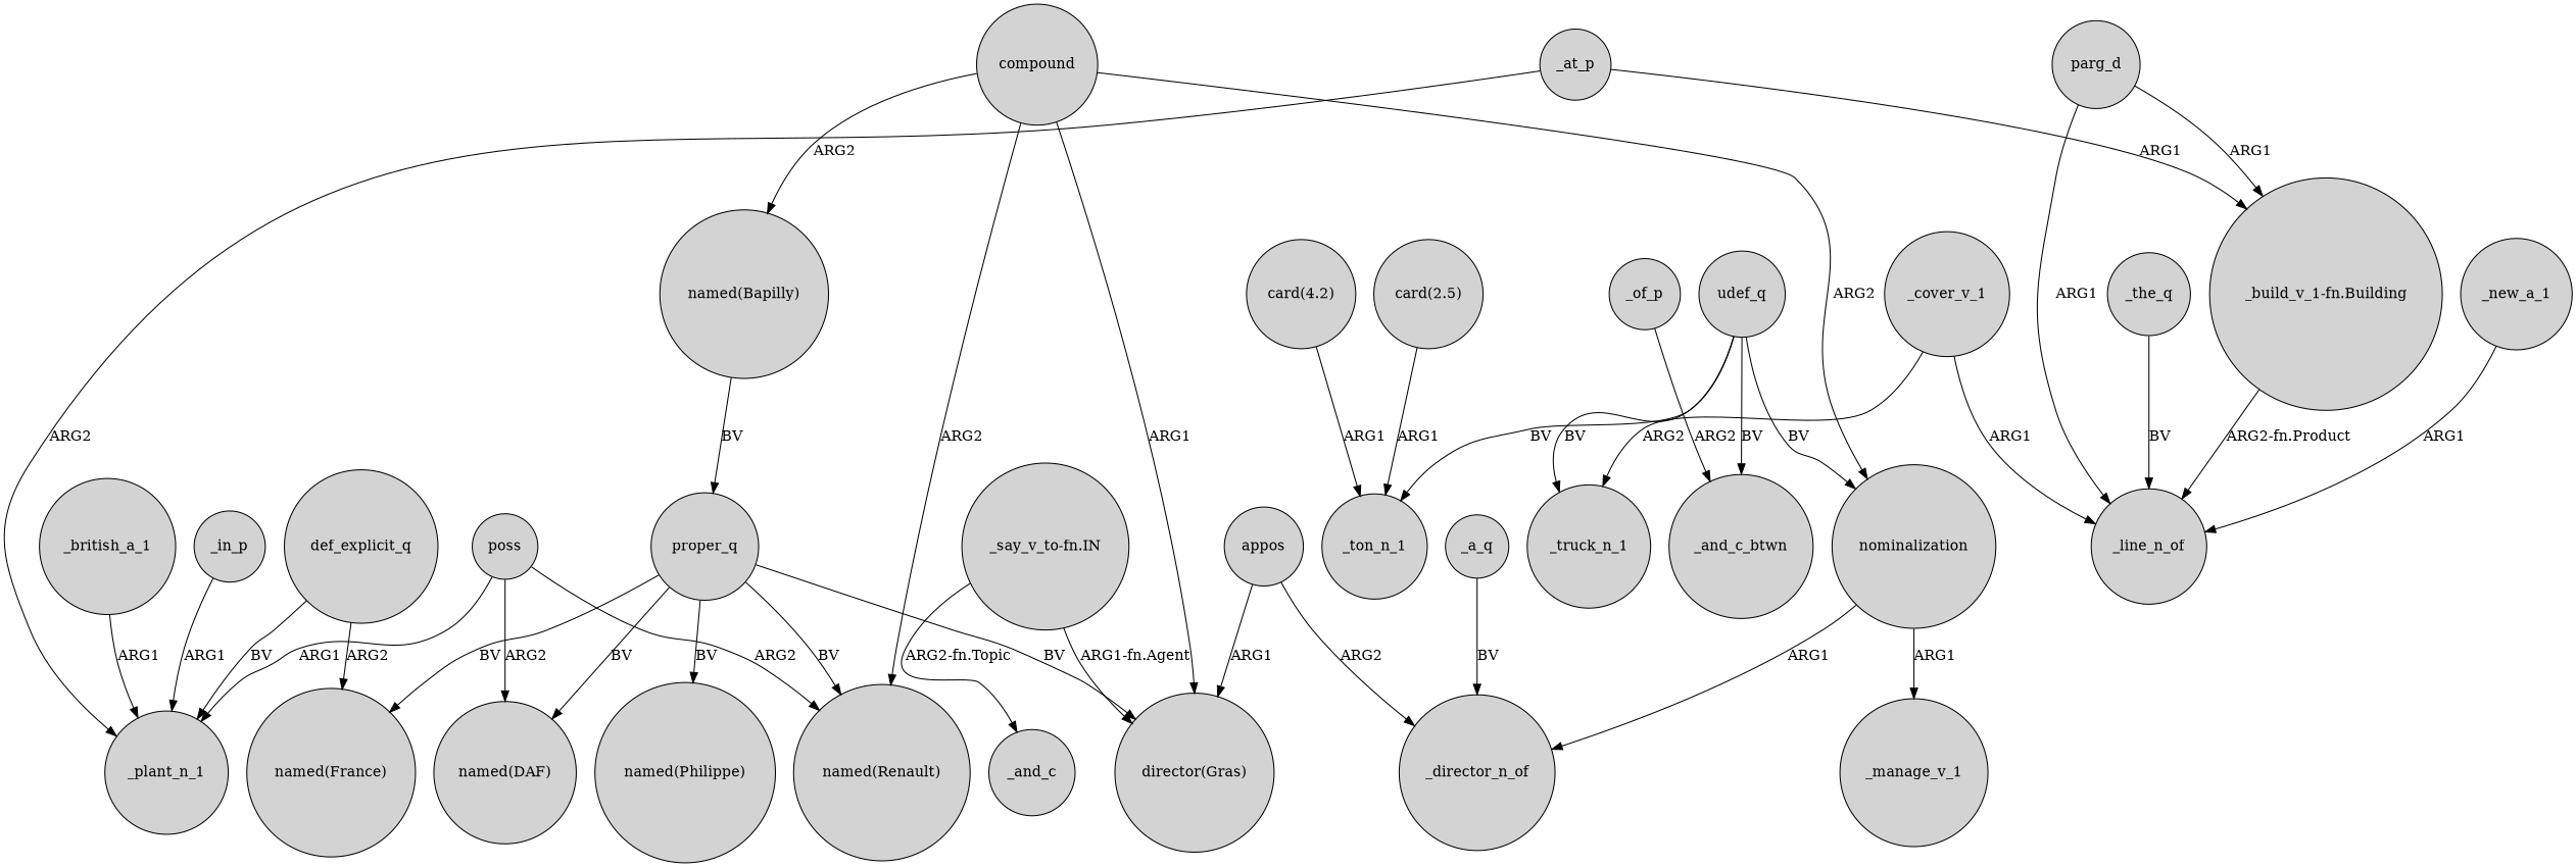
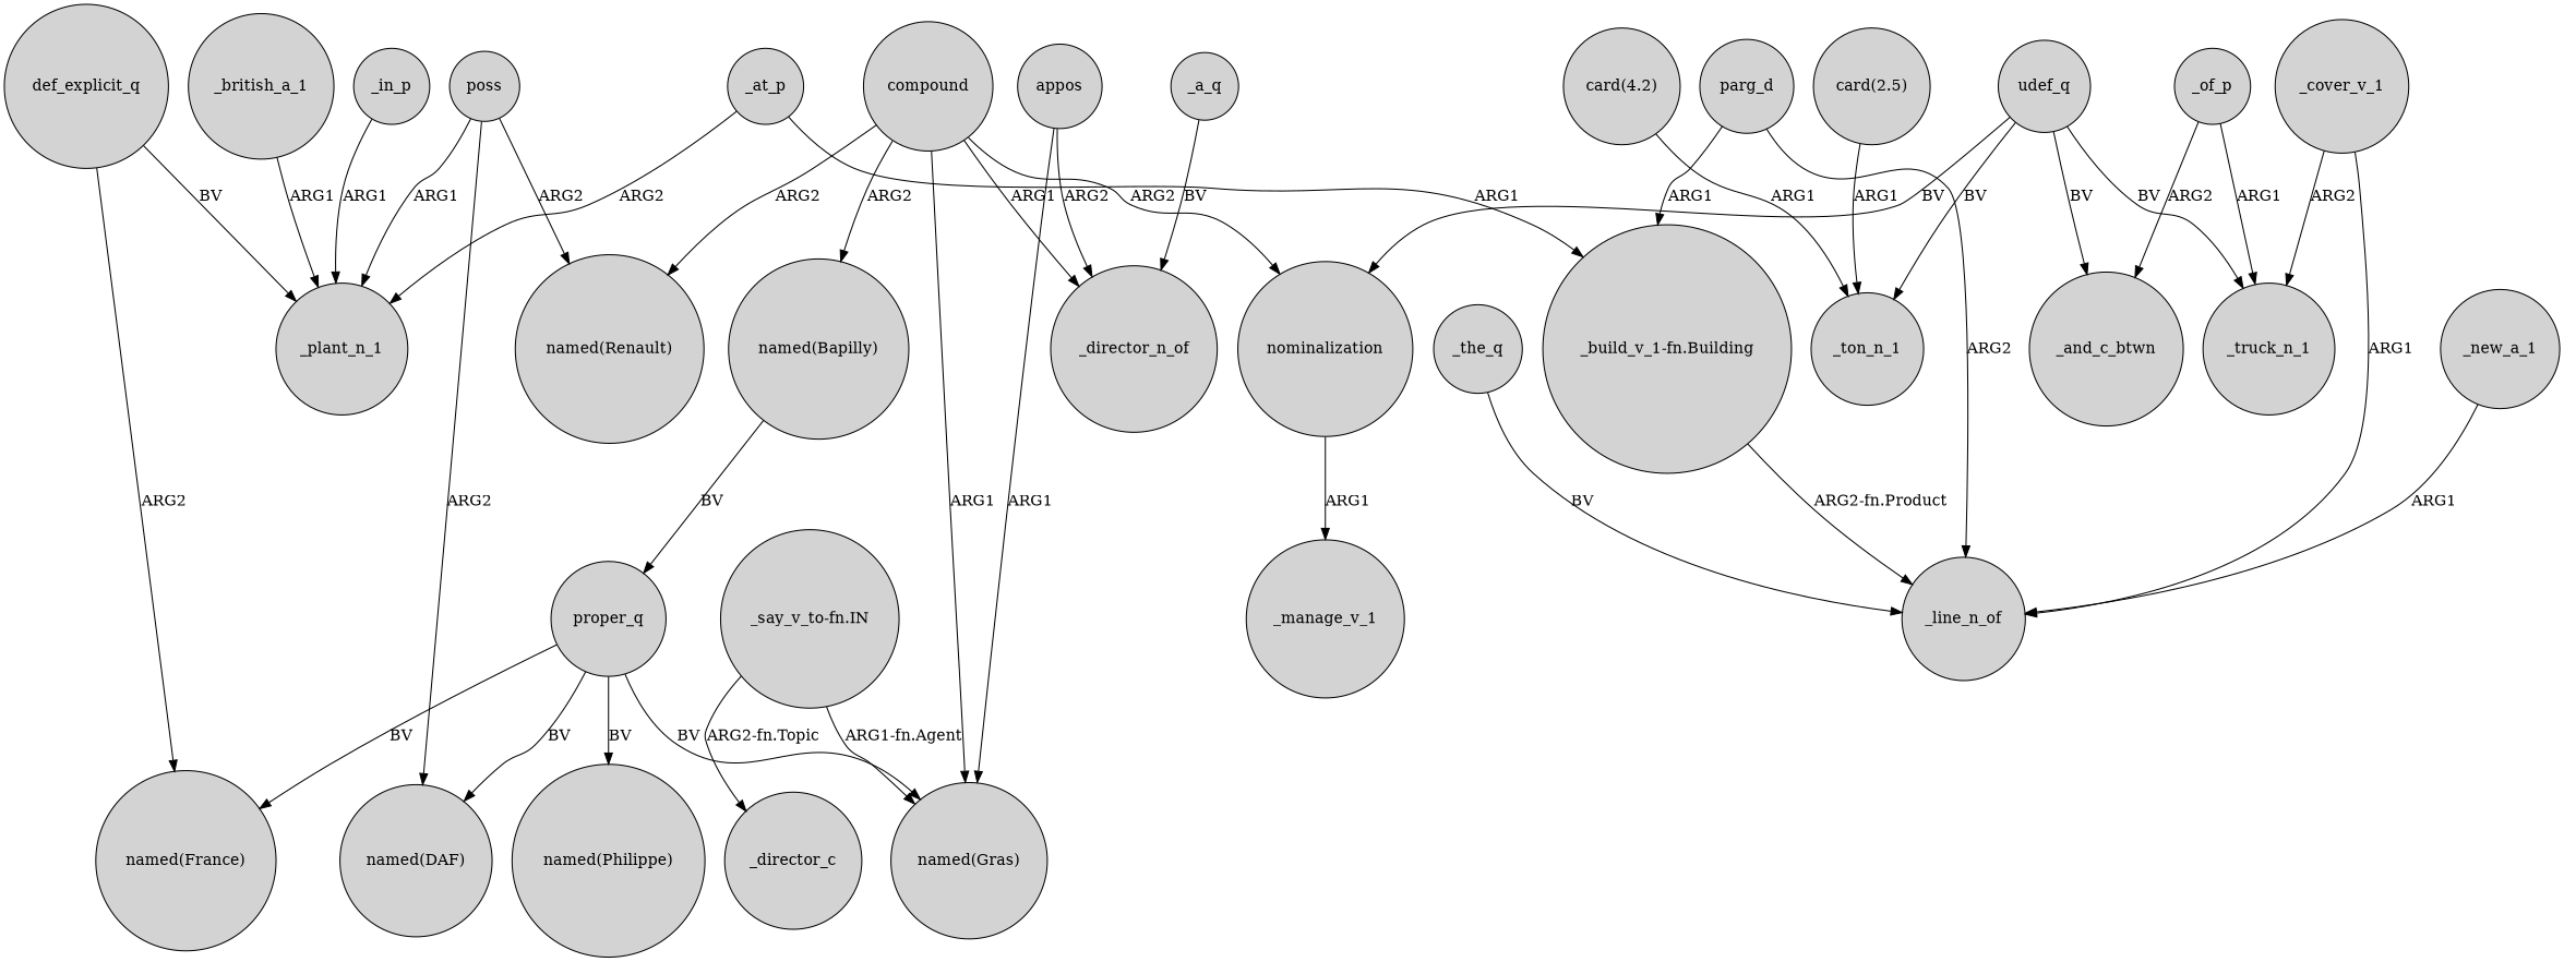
  digraph {
    node [shape=circle style=filled]
    poss
    _plant_n_1
    "named(DAF)"
    "named(Renault)"
    _new_a_1
    _line_n_of
    "card(2.5)"
    _ton_n_1
    def_explicit_q
    "named(France)"
    _at_p
    "_build_v_1-fn.Building"
    compound
-   "named(Gras)" [label="director(Gras)"]
+   "named(Gras)"
    nominalization
    _director_n_of
    "named(Bapilly)"
    _manage_v_1
    proper_q
    parg_d
    "_say_v_to-fn.IN"
-   _and_c
+   _and_c [label=_director_c]
    _the_q
    "named(Philippe)"
    _british_a_1
    _of_p
    _truck_n_1
    _and_c_btwn
    appos
    _in_p
    udef_q
    "card(4.2)"
    _a_q
    _cover_v_1
    poss -> _plant_n_1 [label=ARG1]
    poss -> "named(DAF)" [label=ARG2]
    poss -> "named(Renault)" [label=ARG2]
    _new_a_1 -> _line_n_of [label=ARG1]
    "card(2.5)" -> _ton_n_1 [label=ARG1]
    def_explicit_q -> _plant_n_1 [label=BV]
    def_explicit_q -> "named(France)" [label=ARG2]
    _at_p -> _plant_n_1 [label=ARG2]
    _at_p -> "_build_v_1-fn.Building" [label=ARG1]
    "_build_v_1-fn.Building" -> _line_n_of [label="ARG2-fn.Product"]
    compound -> "named(Renault)" [label=ARG2]
    compound -> "named(Gras)" [label=ARG1]
    compound -> nominalization [label=ARG2]
-   nominalization -> _director_n_of [label=ARG1]
+   compound -> _director_n_of [label=ARG1]
    compound -> "named(Bapilly)" [label=ARG2]
    nominalization -> _manage_v_1 [label=ARG1]
    "named(Bapilly)" -> proper_q [label=BV]
    proper_q -> "named(DAF)" [label=BV]
-   proper_q -> "named(Renault)" [label=BV]
    proper_q -> "named(France)" [label=BV]
    proper_q -> "named(Gras)" [label=BV]
    proper_q -> "named(Philippe)" [label=BV]
-   parg_d -> _line_n_of [label=ARG1]
+   parg_d -> _line_n_of [label=ARG2]
    parg_d -> "_build_v_1-fn.Building" [label=ARG1]
    "_say_v_to-fn.IN" -> "named(Gras)" [label="ARG1-fn.Agent"]
    "_say_v_to-fn.IN" -> _and_c [label="ARG2-fn.Topic"]
    _the_q -> _line_n_of [label=BV]
    _british_a_1 -> _plant_n_1 [label=ARG1]
+   _of_p -> _truck_n_1 [label=ARG1]
    _of_p -> _and_c_btwn [label=ARG2]
    appos -> "named(Gras)" [label=ARG1]
    appos -> _director_n_of [label=ARG2]
    _in_p -> _plant_n_1 [label=ARG1]
    udef_q -> _ton_n_1 [label=BV]
    udef_q -> nominalization [label=BV]
    udef_q -> _truck_n_1 [label=BV]
    udef_q -> _and_c_btwn [label=BV]
    "card(4.2)" -> _ton_n_1 [label=ARG1]
    _a_q -> _director_n_of [label=BV]
    _cover_v_1 -> _line_n_of [label=ARG1]
    _cover_v_1 -> _truck_n_1 [label=ARG2]
  }
